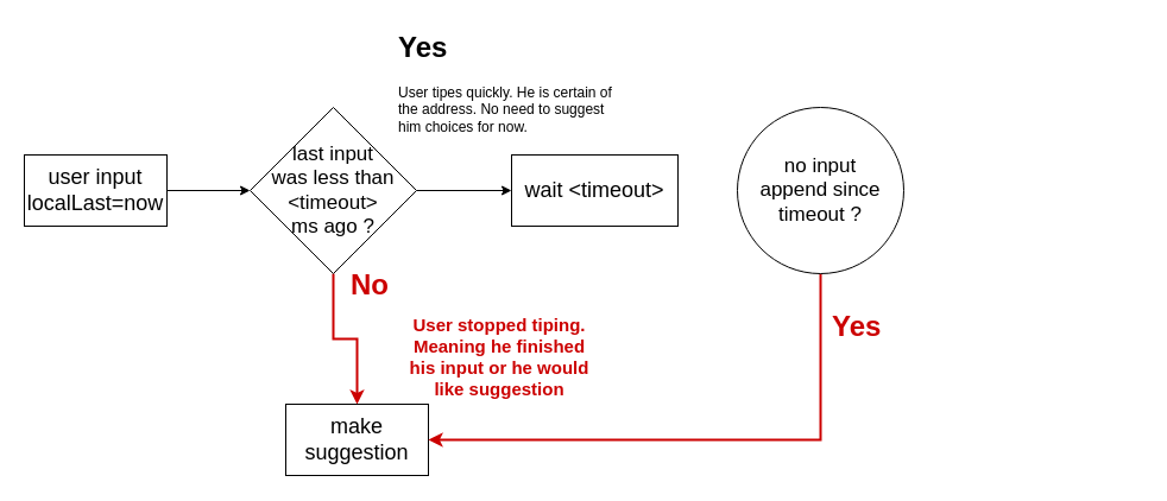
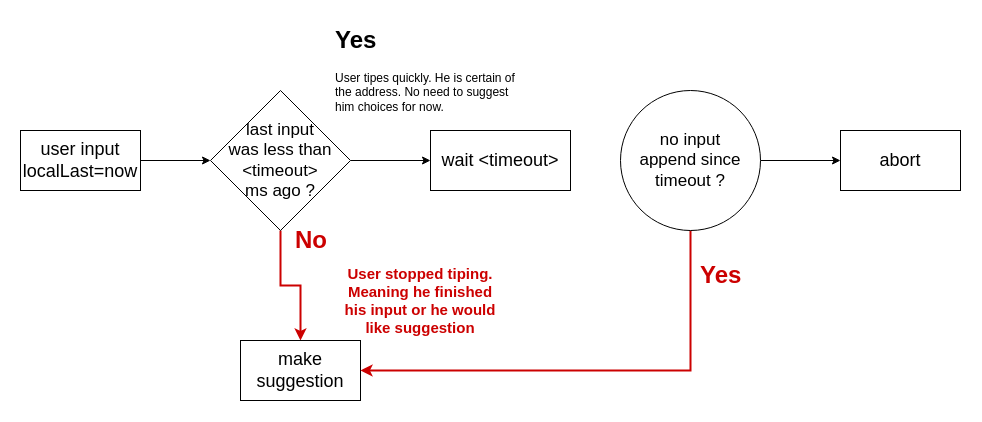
  <mxCell id="0" />
  <mxCell id="1" parent="0" />
  <mxCell id="2" value="" style="edgeStyle=orthogonalEdgeStyle;rounded=0;orthogonalLoop=1;jettySize=auto;html=1;" edge="1" parent="1" source="3" target="6"><mxGeometry relative="1" as="geometry" /></mxCell>
  <mxCell id="3" value="&lt;font style=&quot;font-size: 18px&quot;&gt;user input&lt;br&gt;localLast=now&lt;br&gt;&lt;/font&gt;" style="rounded=0;whiteSpace=wrap;html=1;" vertex="1" parent="1"><mxGeometry x="20" y="130" width="120" height="60" as="geometry" /></mxCell>
  <mxCell id="4" value="" style="edgeStyle=orthogonalEdgeStyle;rounded=0;orthogonalLoop=1;jettySize=auto;html=1;" edge="1" parent="1" source="6" target="7"><mxGeometry relative="1" as="geometry" /></mxCell>
  <mxCell id="5" value="" style="edgeStyle=orthogonalEdgeStyle;rounded=0;orthogonalLoop=1;jettySize=auto;html=1;strokeColor=#CC0000;strokeWidth=2;" edge="1" parent="1" source="6" target="8"><mxGeometry relative="1" as="geometry" /></mxCell>
  <mxCell id="6" value="&lt;font style=&quot;font-size: 17px&quot;&gt;last input &lt;br&gt;was&amp;nbsp;less than &lt;br&gt;&amp;lt;timeout&amp;gt; &lt;br&gt;ms ago ?&lt;/font&gt;" style="rhombus;whiteSpace=wrap;html=1;" vertex="1" parent="1"><mxGeometry x="210" y="90" width="140" height="140" as="geometry" /></mxCell>
  <mxCell id="7" value="&lt;span style=&quot;font-size: 18px&quot;&gt;wait &amp;lt;timeout&amp;gt;&lt;/span&gt;" style="rounded=0;whiteSpace=wrap;html=1;" vertex="1" parent="1"><mxGeometry x="430" y="130" width="140" height="60" as="geometry" /></mxCell>
  <mxCell id="8" value="&lt;font style=&quot;font-size: 18px&quot;&gt;make suggestion&lt;/font&gt;" style="rounded=0;whiteSpace=wrap;html=1;" vertex="1" parent="1"><mxGeometry x="240" y="340" width="120" height="60" as="geometry" /></mxCell>
  <mxCell id="9" value="&lt;h1&gt;Yes&lt;/h1&gt;&lt;p&gt;User tipes quickly. He is certain of the address. No need to suggest him choices for now.&lt;/p&gt;" style="text;html=1;strokeColor=none;fillColor=none;spacing=5;spacingTop=-20;whiteSpace=wrap;overflow=hidden;rounded=0;" vertex="1" parent="1"><mxGeometry x="330" y="20" width="190" height="100" as="geometry" /></mxCell>
  <mxCell id="10" value="&lt;h1&gt;No&lt;/h1&gt;&lt;p&gt;&lt;br&gt;&lt;/p&gt;" style="text;html=1;strokeColor=none;fillColor=none;spacing=5;spacingTop=-20;whiteSpace=wrap;overflow=hidden;rounded=0;fontColor=#CC0000;" vertex="1" parent="1"><mxGeometry x="290" y="220" width="60" height="50" as="geometry" /></mxCell>
  <mxCell id="11" style="edgeStyle=orthogonalEdgeStyle;rounded=0;orthogonalLoop=1;jettySize=auto;html=1;entryX=1;entryY=0.5;entryDx=0;entryDy=0;exitX=0.5;exitY=1;exitDx=0;exitDy=0;strokeColor=#CC0000;strokeWidth=2;" edge="1" parent="1" source="14" target="8"><mxGeometry relative="1" as="geometry"><mxPoint x="720" y="360" as="sourcePoint" /></mxGeometry></mxCell>
+ <mxCell id="12" value="&lt;span style=&quot;font-size: 18px&quot;&gt;abort&lt;/span&gt;" style="rounded=0;whiteSpace=wrap;html=1;" vertex="1" parent="1"><mxGeometry x="840" y="130" width="120" height="60" as="geometry" /></mxCell>
+ <mxCell id="13" style="edgeStyle=orthogonalEdgeStyle;rounded=0;orthogonalLoop=1;jettySize=auto;html=1;exitX=1;exitY=0.5;exitDx=0;exitDy=0;" edge="1" parent="1" source="14" target="12"><mxGeometry relative="1" as="geometry" /></mxCell>
  <mxCell id="14" value="&lt;span style=&quot;font-size: 17px&quot;&gt;no input &lt;br&gt;append since timeout ?&lt;/span&gt;" style="ellipse;whiteSpace=wrap;html=1;" vertex="1" parent="1"><mxGeometry x="620" y="90" width="140" height="140" as="geometry" /></mxCell>
  <mxCell id="15" value="&lt;span style=&quot;text-align: left; font-size: 15px;&quot;&gt;User stopped tiping. Meaning he finished his input or he would like suggestion&lt;/span&gt;" style="text;html=1;strokeColor=none;fillColor=none;align=center;verticalAlign=middle;whiteSpace=wrap;rounded=0;fontColor=#CC0000;fontStyle=1;fontSize=15;" vertex="1" parent="1"><mxGeometry x="340" y="290" width="160" height="20" as="geometry" /></mxCell>
  <mxCell id="16" value="&lt;h1&gt;Yes&lt;/h1&gt;" style="text;html=1;strokeColor=none;fillColor=none;spacing=5;spacingTop=-20;whiteSpace=wrap;overflow=hidden;rounded=0;fontColor=#CC0000;" vertex="1" parent="1"><mxGeometry x="695" y="255" width="60" height="50" as="geometry" /></mxCell>
